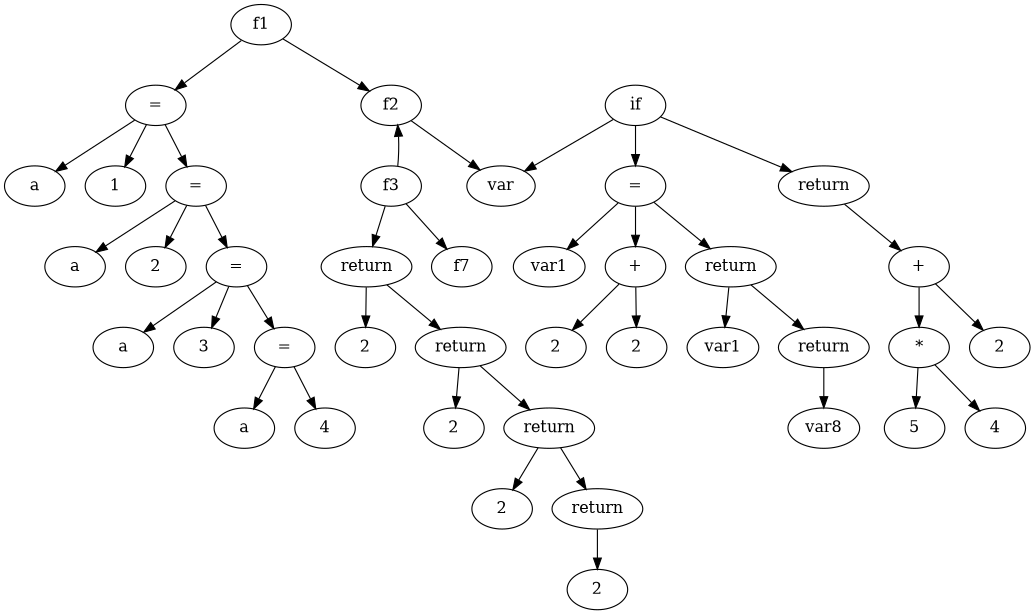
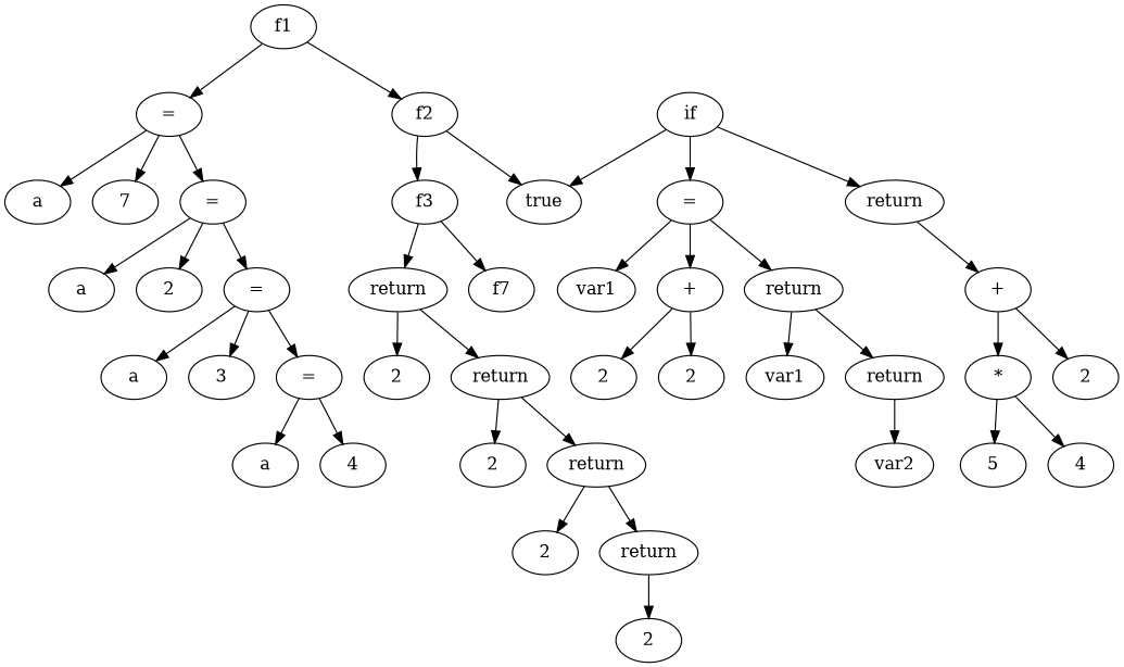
  digraph {
    n1 [label=f1]
    n2 [label="="]
    n3 [label=f2]
    n4 [label=a]
-   n5 [label=1]
+   n5 [label=7]
    n6 [label="="]
    n7 [label=f3]
-   n8 [label=var]
+   n8 [label=true]
    n9 [label=a]
    n10 [label=2]
    n11 [label="="]
    n12 [label=a]
    n13 [label=3]
    n14 [label="="]
    n15 [label=a]
    n16 [label=4]
    n17 [label=if]
    n18 [label="="]
    n19 [label=return]
    n20 [label=return]
    n21 [label=f7]
    n22 [label=var1]
    n23 [label="+"]
    n24 [label=return]
    n25 [label="+"]
    n26 [label=2]
    n27 [label=2]
    n28 [label=var1]
    n29 [label=return]
-   n30 [label=var8]
+   n30 [label=var2]
    n31 [label="*"]
    n32 [label=2]
    n33 [label=5]
    n34 [label=4]
    n35 [label=2]
    n36 [label=return]
    n37 [label=2]
    n38 [label=return]
    n39 [label=2]
    n40 [label=return]
    n41 [label=2]
    n1 -> n2
    n1 -> n3
    n2 -> n4
    n2 -> n5
    n2 -> n6
-   n7 -> n3
+   n3 -> n7
    n3 -> n8
    n6 -> n9
    n6 -> n10
    n6 -> n11
    n7 -> n20
    n7 -> n21
    n11 -> n12
    n11 -> n13
    n11 -> n14
    n14 -> n15
    n14 -> n16
    n17 -> n8
    n17 -> n18
    n17 -> n19
    n18 -> n22
    n18 -> n23
    n18 -> n24
    n19 -> n25
    n20 -> n35
    n20 -> n36
    n23 -> n26
    n23 -> n27
    n24 -> n28
    n24 -> n29
    n25 -> n31
    n25 -> n32
    n29 -> n30
    n31 -> n33
    n31 -> n34
    n36 -> n37
    n36 -> n38
    n38 -> n39
    n38 -> n40
    n40 -> n41
  }
